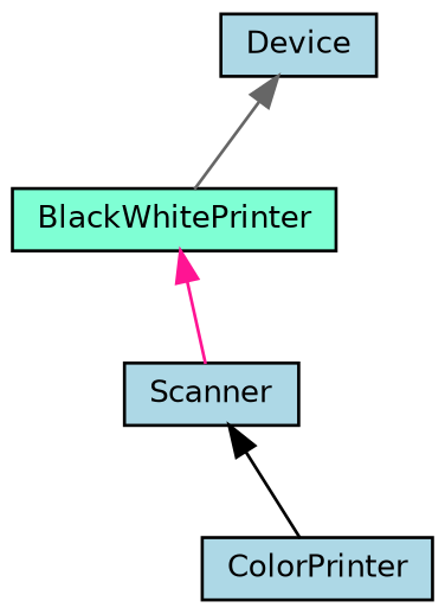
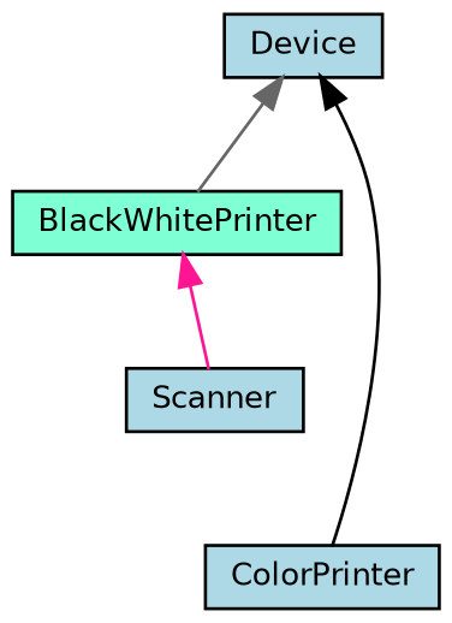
  digraph {
    node [color=black fillcolor=lightblue fontname=Helvetica fontsize=10 shape=record style=filled]
    edge [dir=back fontname=Helvetica fontsize=10 labelfontname=Helvetica labelfontsize=10 style=solid]
    n1 [fontcolor=black height=0.2 label=Device width=0.4]
    n2 [fillcolor=aquamarine height=0.2 label=BlackWhitePrinter width=0.4]
    n3 [height=0.2 label=ColorPrinter width=0.4]
    n4 [height=0.2 label=Scanner width=0.4]
    n1 -> n2 [color=gray40]
-   n4 -> n3 [color=black]
+   n1 -> n3 [color=black]
    n2 -> n4 [color=deeppink]
  }
